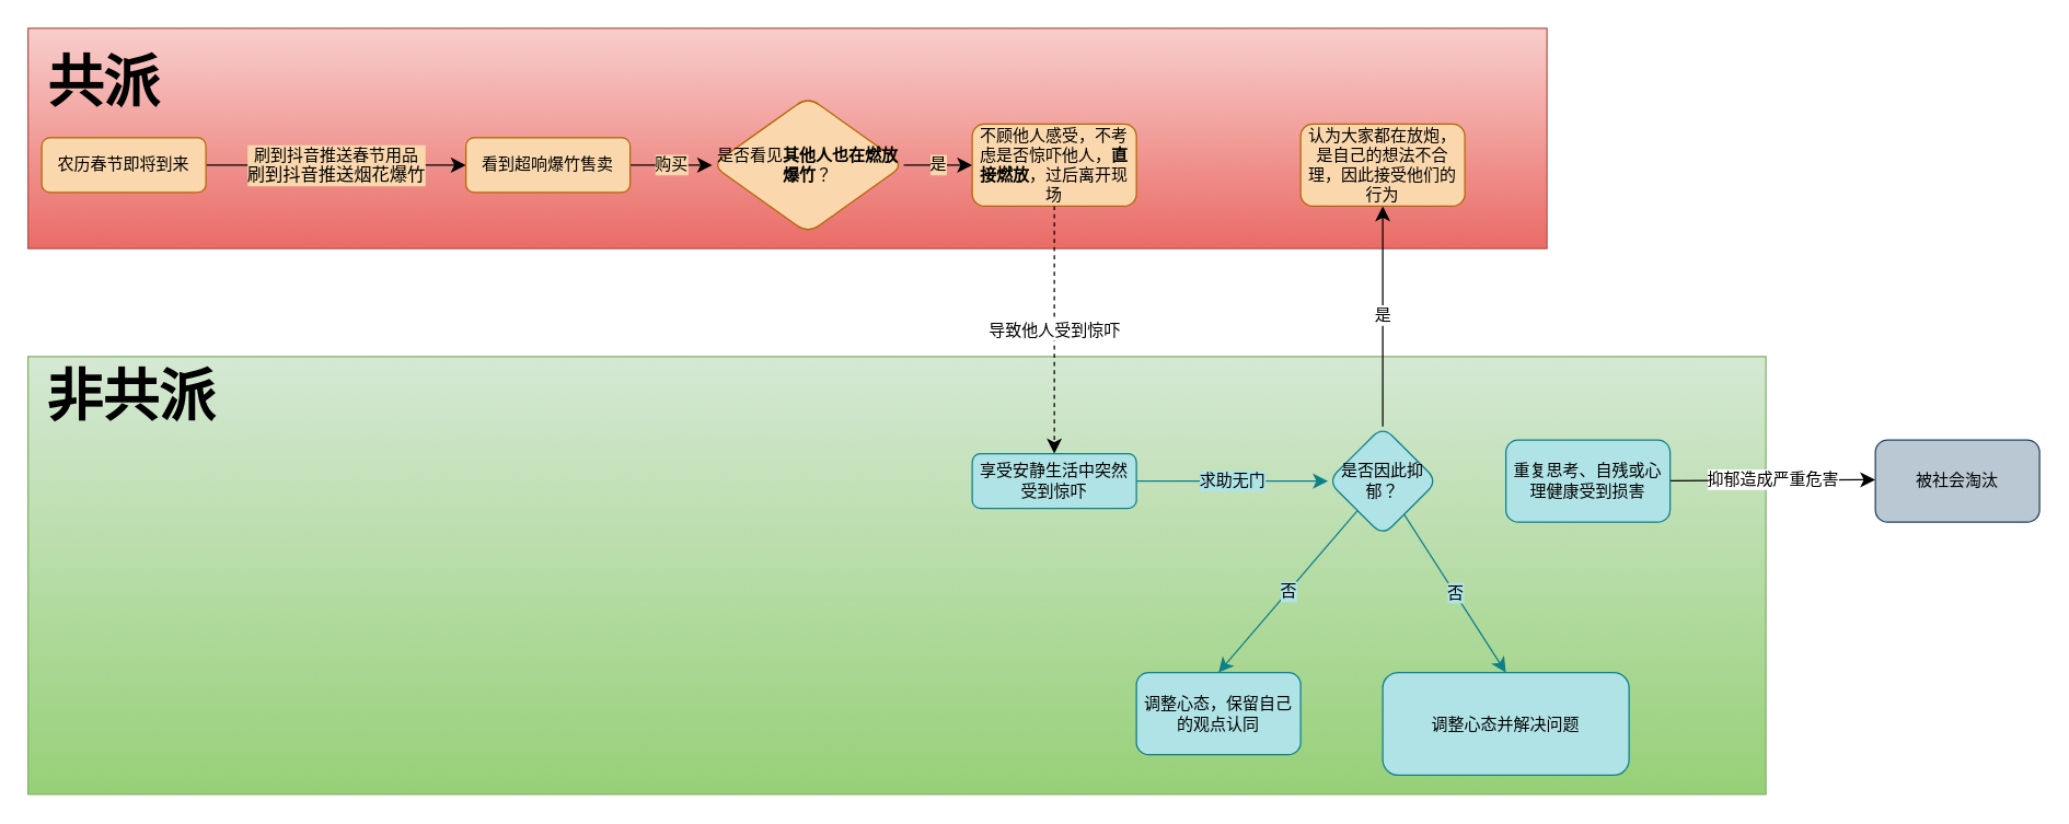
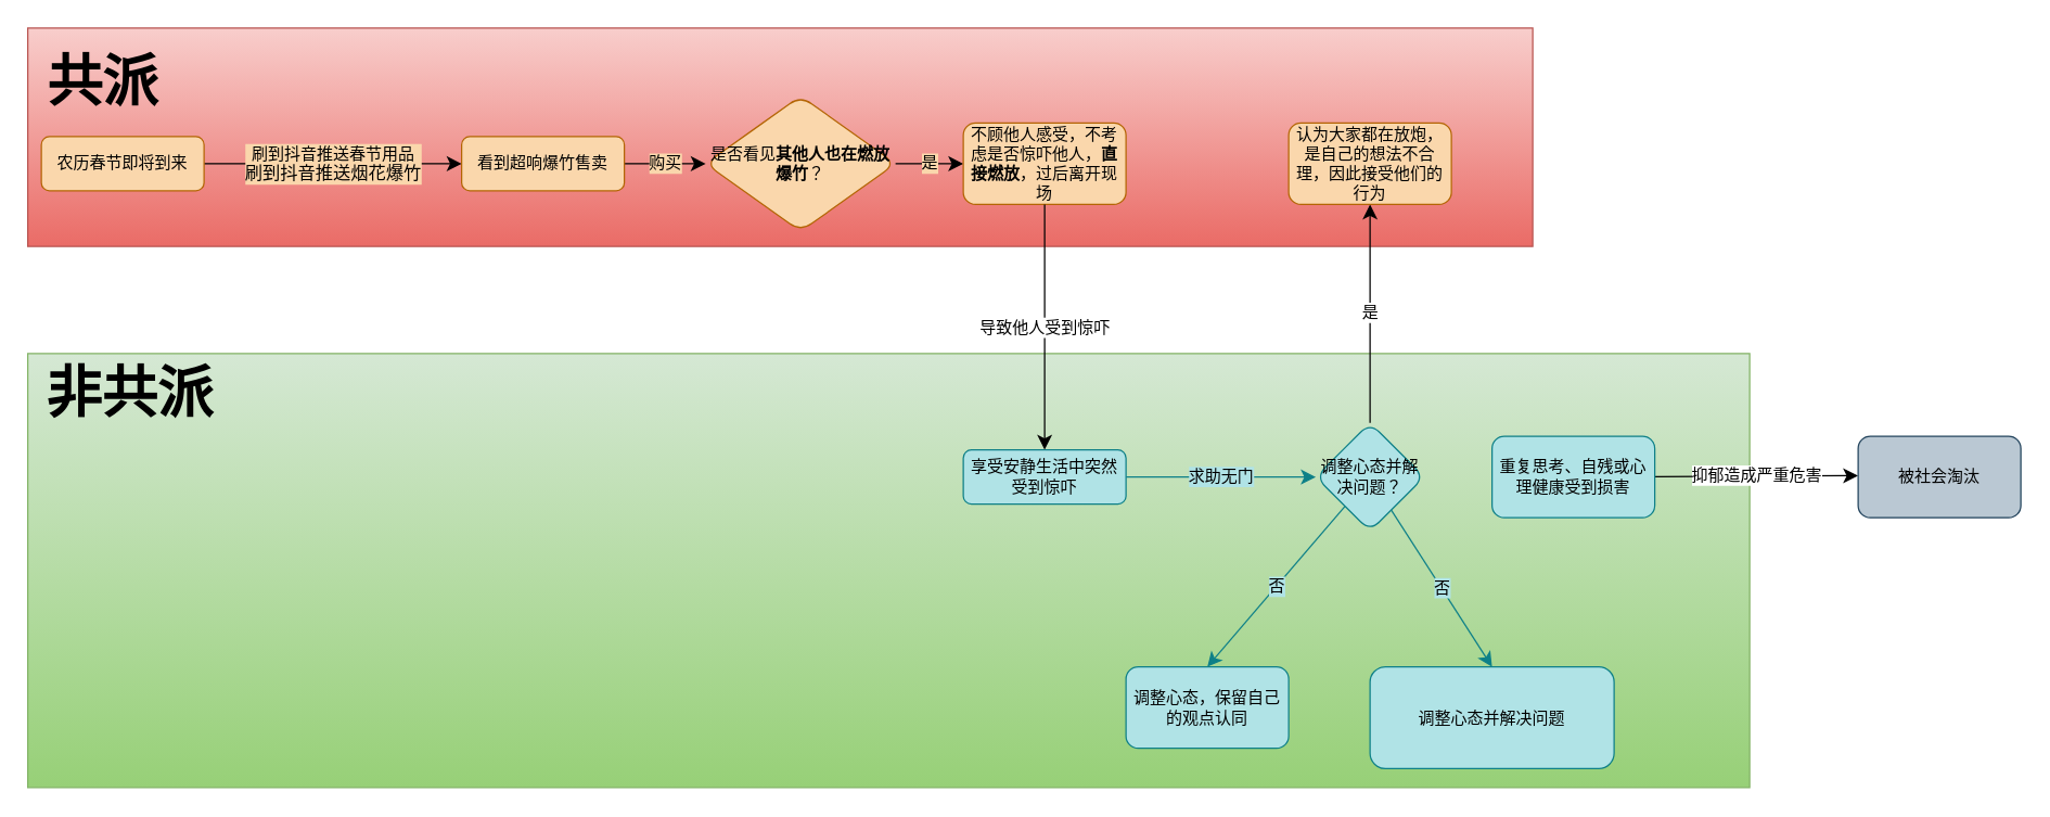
  <mxCell id="0" />
  <mxCell id="1" parent="0" />
  <mxCell id="2" value="" style="rounded=0;whiteSpace=wrap;html=1;fillColor=#d5e8d4;strokeColor=#82b366;gradientColor=#97d077;" vertex="1" parent="1"><mxGeometry x="20" y="260" width="1270" height="320" as="geometry" /></mxCell>
  <mxCell id="3" value="" style="rounded=0;whiteSpace=wrap;html=1;fillColor=#f8cecc;strokeColor=#b85450;gradientColor=#ea6b66;" vertex="1" parent="1"><mxGeometry x="20" y="20" width="1110" height="161" as="geometry" /></mxCell>
  <mxCell id="4" value="刷到抖音推送春节用品&lt;br style=&quot;border-color: var(--border-color); font-size: 13px;&quot;&gt;&lt;span style=&quot;font-size: 13px;&quot;&gt;刷到抖音推送烟花爆竹&lt;/span&gt;" style="edgeStyle=none;curved=1;rounded=1;orthogonalLoop=1;jettySize=auto;html=1;fontSize=12;startSize=8;endSize=8;entryX=0;entryY=0.5;entryDx=0;entryDy=0;fillColor=#fad7ac;strokeColor=#000000;labelBackgroundColor=#fad7ac;" edge="1" parent="1" source="5" target="7"><mxGeometry relative="1" as="geometry"><mxPoint x="330" y="120" as="targetPoint" /></mxGeometry></mxCell>
  <mxCell id="5" value="农历春节即将到来" style="rounded=1;whiteSpace=wrap;html=1;fontSize=12;glass=0;strokeWidth=1;shadow=0;fillColor=#fad7ac;strokeColor=#b46504;" parent="1" vertex="1"><mxGeometry x="30" y="100" width="120" height="40" as="geometry" /></mxCell>
  <mxCell id="6" value="购买" style="edgeStyle=none;curved=1;rounded=1;orthogonalLoop=1;jettySize=auto;html=1;exitX=1;exitY=0.5;exitDx=0;exitDy=0;entryX=0;entryY=0.5;entryDx=0;entryDy=0;fontSize=12;startSize=8;endSize=8;labelBackgroundColor=#fad7ac;" edge="1" parent="1" source="7"><mxGeometry relative="1" as="geometry"><mxPoint x="520" y="120" as="targetPoint" /></mxGeometry></mxCell>
  <mxCell id="7" value="看到超响爆竹售卖" style="rounded=1;whiteSpace=wrap;html=1;fontSize=12;glass=0;strokeWidth=1;shadow=0;fillColor=#fad7ac;strokeColor=#b46504;" vertex="1" parent="1"><mxGeometry x="340" y="100" width="120" height="40" as="geometry" /></mxCell>
  <mxCell id="8" value="是" style="edgeStyle=none;curved=1;rounded=1;orthogonalLoop=1;jettySize=auto;html=1;exitX=1;exitY=0.5;exitDx=0;exitDy=0;entryX=0;entryY=0.5;entryDx=0;entryDy=0;fontSize=12;startSize=8;endSize=8;fillColor=#fad7ac;strokeColor=#000000;labelBackgroundColor=#fad7ac;" edge="1" parent="1" target="10"><mxGeometry relative="1" as="geometry"><mxPoint x="660" y="120" as="sourcePoint" /></mxGeometry></mxCell>
  <mxCell id="9" value="是否看见&lt;b&gt;其他人也在燃放爆竹&lt;/b&gt;？" style="rhombus;whiteSpace=wrap;html=1;rounded=1;fillColor=#fad7ac;strokeColor=#b46504;" vertex="1" parent="1"><mxGeometry x="520" y="70" width="140" height="100" as="geometry" /></mxCell>
  <mxCell id="10" value="不顾他人感受，不考虑是否惊吓他人，&lt;b&gt;直接燃放&lt;/b&gt;，过后离开现场" style="rounded=1;whiteSpace=wrap;html=1;fontSize=12;glass=0;strokeWidth=1;shadow=0;fillColor=#fad7ac;strokeColor=#b46504;" vertex="1" parent="1"><mxGeometry x="710" y="90" width="120" height="60" as="geometry" /></mxCell>
- <mxCell id="11" value="导致他人受到惊吓" style="edgeStyle=none;curved=1;rounded=1;orthogonalLoop=1;jettySize=auto;html=1;fontSize=12;startSize=8;endSize=8;entryX=0.5;entryY=0;entryDx=0;entryDy=0;dashed=1;" edge="1" parent="1" source="10" target="13"><mxGeometry relative="1" as="geometry"><mxPoint x="770" y="317.01" as="targetPoint" /></mxGeometry></mxCell>
+ <mxCell id="11" value="导致他人受到惊吓" style="edgeStyle=none;curved=1;rounded=1;orthogonalLoop=1;jettySize=auto;html=1;fontSize=12;startSize=8;endSize=8;entryX=0.5;entryY=0;entryDx=0;entryDy=0;" edge="1" parent="1" source="10" target="13"><mxGeometry relative="1" as="geometry"><mxPoint x="770" y="317.01" as="targetPoint" /></mxGeometry></mxCell>
  <mxCell id="12" value="求助无门" style="edgeStyle=none;curved=1;rounded=1;orthogonalLoop=1;jettySize=auto;html=1;fontSize=12;startSize=8;endSize=8;fillColor=#b0e3e6;strokeColor=#0e8088;labelBackgroundColor=#b0e3e6;" edge="1" parent="1" source="13"><mxGeometry relative="1" as="geometry"><mxPoint x="970" y="351" as="targetPoint" /><mxPoint as="offset" /></mxGeometry></mxCell>
  <mxCell id="13" value="享受安静生活中突然受到惊吓" style="rounded=1;whiteSpace=wrap;html=1;fontSize=12;glass=0;strokeWidth=1;shadow=0;fillColor=#b0e3e6;strokeColor=#0e8088;" vertex="1" parent="1"><mxGeometry x="710" y="331" width="120" height="40" as="geometry" /></mxCell>
  <mxCell id="14" value="是" style="edgeStyle=none;curved=1;rounded=1;orthogonalLoop=1;jettySize=auto;html=1;fontSize=12;startSize=8;endSize=8;entryX=0.5;entryY=1;entryDx=0;entryDy=0;" edge="1" parent="1" source="17" target="20"><mxGeometry relative="1" as="geometry"><mxPoint x="1010" y="170" as="targetPoint" /></mxGeometry></mxCell>
  <mxCell id="15" value="否" style="edgeStyle=none;curved=1;rounded=1;orthogonalLoop=1;jettySize=auto;html=1;fontSize=12;startSize=8;endSize=8;entryX=0.5;entryY=0;entryDx=0;entryDy=0;fillColor=#b0e3e6;strokeColor=#0e8088;labelBackgroundColor=#b0e3e6;" edge="1" parent="1" source="17" target="21"><mxGeometry relative="1" as="geometry"><mxPoint x="1010" y="471" as="targetPoint" /></mxGeometry></mxCell>
  <mxCell id="16" value="否" style="edgeStyle=none;curved=1;rounded=1;orthogonalLoop=1;jettySize=auto;html=1;fontSize=12;startSize=8;endSize=8;entryX=0.5;entryY=0;entryDx=0;entryDy=0;fillColor=#b0e3e6;strokeColor=#0e8088;labelBackgroundColor=#b0e3e6;" edge="1" parent="1" source="17" target="22"><mxGeometry relative="1" as="geometry"><mxPoint x="1065.385" y="441" as="targetPoint" /></mxGeometry></mxCell>
- <mxCell id="17" value="是否因此抑郁？" style="rhombus;whiteSpace=wrap;html=1;rounded=1;fillColor=#b0e3e6;strokeColor=#0e8088;" vertex="1" parent="1"><mxGeometry x="970" y="311" width="80" height="80" as="geometry" /></mxCell>
+ <mxCell id="17" value="调整心态并解决问题？" style="rhombus;whiteSpace=wrap;html=1;rounded=1;fillColor=#b0e3e6;strokeColor=#0e8088;" vertex="1" parent="1"><mxGeometry x="970" y="311" width="80" height="80" as="geometry" /></mxCell>
  <mxCell id="18" value="抑郁造成严重危害" style="edgeStyle=none;curved=1;rounded=1;orthogonalLoop=1;jettySize=auto;html=1;fontSize=12;startSize=8;endSize=8;" edge="1" parent="1" source="19"><mxGeometry relative="1" as="geometry"><mxPoint x="1370" y="350" as="targetPoint" /></mxGeometry></mxCell>
  <mxCell id="19" value="重复思考、自残或心理健康受到损害" style="whiteSpace=wrap;html=1;rounded=1;fillColor=#b0e3e6;strokeColor=#0e8088;" vertex="1" parent="1"><mxGeometry x="1100" y="321" width="120" height="60" as="geometry" /></mxCell>
  <mxCell id="20" value="认为大家都在放炮，是自己的想法不合理，因此接受他们的行为" style="whiteSpace=wrap;html=1;rounded=1;fillColor=#fad7ac;strokeColor=#b46504;" vertex="1" parent="1"><mxGeometry x="950" y="90" width="120" height="60" as="geometry" /></mxCell>
  <mxCell id="21" value="调整心态，保留自己的观点认同" style="whiteSpace=wrap;html=1;rounded=1;fillColor=#b0e3e6;strokeColor=#0e8088;" vertex="1" parent="1"><mxGeometry x="830" y="491" width="120" height="60" as="geometry" /></mxCell>
  <mxCell id="22" value="调整心态并解决问题" style="whiteSpace=wrap;html=1;rounded=1;fillColor=#b0e3e6;strokeColor=#0e8088;" vertex="1" parent="1"><mxGeometry x="1010" y="491" width="180" height="75" as="geometry" /></mxCell>
  <mxCell id="23" value="被社会淘汰" style="whiteSpace=wrap;html=1;rounded=1;fillColor=#bac8d3;strokeColor=#23445d;" vertex="1" parent="1"><mxGeometry x="1370" y="321" width="120" height="60" as="geometry" /></mxCell>
  <mxCell id="24" value="共派" style="text;html=1;align=center;verticalAlign=middle;resizable=0;points=[];autosize=1;strokeColor=none;fillColor=none;;fontSize=41;fontStyle=1;fontFamily=simhei;" vertex="1" parent="1"><mxGeometry x="20" y="30" width="110" height="60" as="geometry" /></mxCell>
  <mxCell id="25" value="非共派" style="text;html=1;align=center;verticalAlign=middle;resizable=0;points=[];autosize=1;strokeColor=none;fillColor=none;;fontSize=41;fontStyle=1;fontFamily=simhei;" vertex="1" parent="1"><mxGeometry x="20" y="260" width="150" height="60" as="geometry" /></mxCell>
